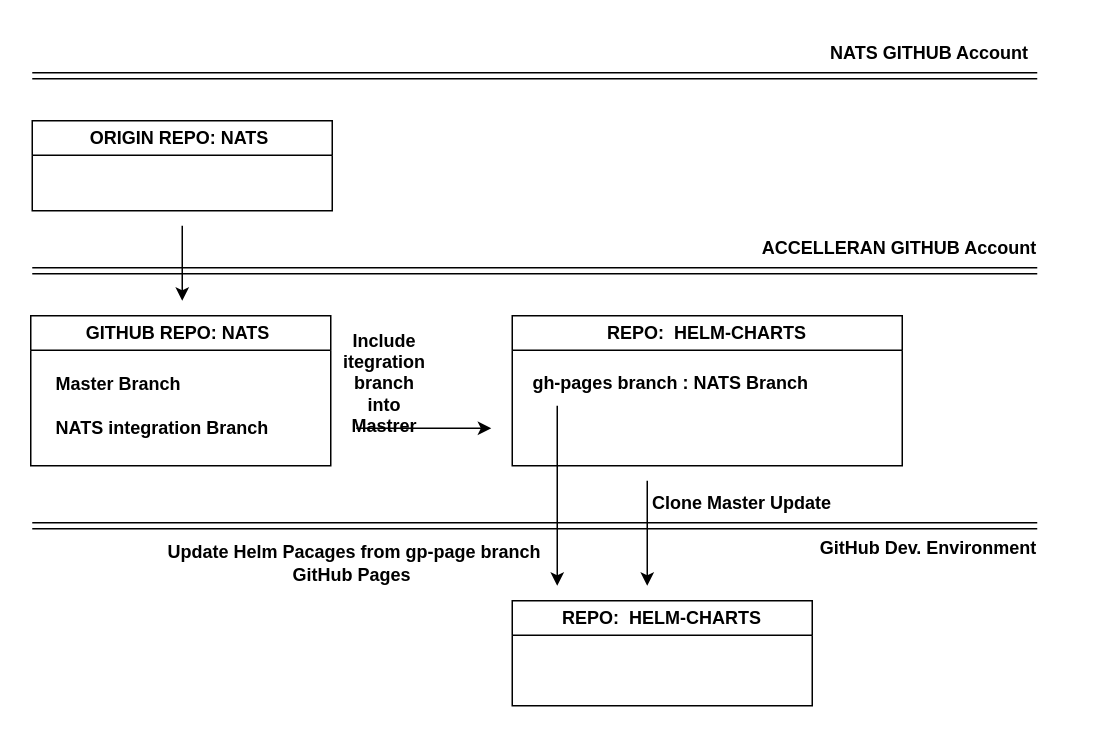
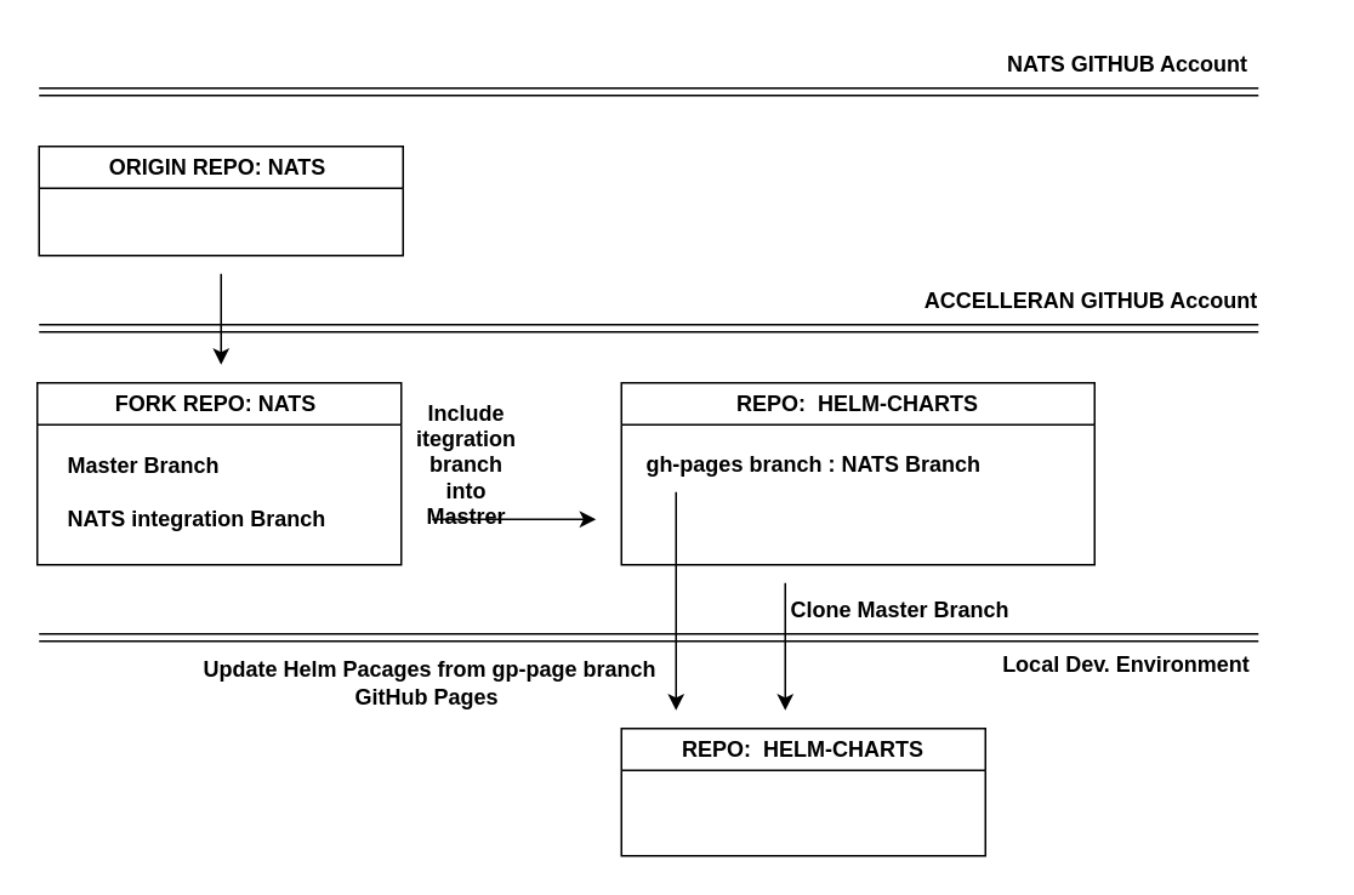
  <mxCell id="0" />
  <mxCell id="1" parent="0" />
  <mxCell id="2" value="ORIGIN REPO: NATS&amp;nbsp;" style="swimlane;whiteSpace=wrap;html=1;" vertex="1" parent="1"><mxGeometry x="21" y="80" width="200" height="60" as="geometry" /></mxCell>
  <mxCell id="3" value="" style="endArrow=classic;html=1;rounded=0;" edge="1" parent="2"><mxGeometry width="50" height="50" relative="1" as="geometry"><mxPoint x="100" y="70" as="sourcePoint" /><mxPoint x="100" y="120" as="targetPoint" /></mxGeometry></mxCell>
  <mxCell id="4" value="" style="shape=link;html=1;rounded=0;" edge="1" parent="1"><mxGeometry width="100" relative="1" as="geometry"><mxPoint x="21" y="50" as="sourcePoint" /><mxPoint x="691" y="50" as="targetPoint" /></mxGeometry></mxCell>
  <mxCell id="5" value="" style="shape=link;html=1;rounded=0;" edge="1" parent="1"><mxGeometry width="100" relative="1" as="geometry"><mxPoint x="21" y="180" as="sourcePoint" /><mxPoint x="691" y="180" as="targetPoint" /></mxGeometry></mxCell>
  <mxCell id="6" value="NATS GITHUB Account&amp;nbsp;" style="text;html=1;strokeColor=none;fillColor=none;align=center;verticalAlign=middle;whiteSpace=wrap;rounded=0;fontStyle=1" vertex="1" parent="1"><mxGeometry x="541" y="20" width="160" height="30" as="geometry" /></mxCell>
  <mxCell id="7" value="ACCELLERAN GITHUB Account&amp;nbsp;" style="text;html=1;strokeColor=none;fillColor=none;align=center;verticalAlign=middle;whiteSpace=wrap;rounded=0;fontStyle=1" vertex="1" parent="1"><mxGeometry x="501" y="150" width="200" height="30" as="geometry" /></mxCell>
- <mxCell id="8" value="GITHUB REPO: NATS&amp;nbsp;" style="swimlane;whiteSpace=wrap;html=1;" vertex="1" parent="1"><mxGeometry x="20" y="210" width="200" height="100" as="geometry" /></mxCell>
+ <mxCell id="8" value="FORK REPO: NATS&amp;nbsp;" style="swimlane;whiteSpace=wrap;html=1;" vertex="1" parent="1"><mxGeometry x="20" y="210" width="200" height="100" as="geometry" /></mxCell>
  <mxCell id="9" value="Master Branch&amp;nbsp;&lt;br&gt;&lt;br&gt;NATS integration Branch&amp;nbsp;" style="text;html=1;strokeColor=none;fillColor=none;align=left;verticalAlign=middle;whiteSpace=wrap;rounded=0;fontStyle=1" vertex="1" parent="8"><mxGeometry x="15" y="40" width="160" height="40" as="geometry" /></mxCell>
  <mxCell id="10" value="&amp;nbsp;REPO:&amp;nbsp; HELM-CHARTS&amp;nbsp;" style="swimlane;whiteSpace=wrap;html=1;" vertex="1" parent="1"><mxGeometry x="341" y="210" width="260" height="100" as="geometry" /></mxCell>
  <mxCell id="11" value="&lt;b&gt;gh-pages branch : NATS Branch&amp;nbsp;&lt;/b&gt;" style="text;html=1;strokeColor=none;fillColor=none;align=center;verticalAlign=middle;whiteSpace=wrap;rounded=0;" vertex="1" parent="10"><mxGeometry x="5" y="30" width="205" height="30" as="geometry" /></mxCell>
  <mxCell id="12" value="" style="endArrow=classic;html=1;rounded=0;" edge="1" parent="10"><mxGeometry width="50" height="50" relative="1" as="geometry"><mxPoint x="30" y="60" as="sourcePoint" /><mxPoint x="30" y="180" as="targetPoint" /></mxGeometry></mxCell>
  <mxCell id="13" value="" style="shape=link;html=1;rounded=0;" edge="1" parent="1"><mxGeometry width="100" relative="1" as="geometry"><mxPoint x="21" y="350" as="sourcePoint" /><mxPoint x="691" y="350" as="targetPoint" /></mxGeometry></mxCell>
- <mxCell id="14" value="GitHub Dev. Environment&amp;nbsp;&amp;nbsp;" style="text;html=1;strokeColor=none;fillColor=none;align=center;verticalAlign=middle;whiteSpace=wrap;rounded=0;fontStyle=1" vertex="1" parent="1"><mxGeometry x="522" y="350" width="200" height="30" as="geometry" /></mxCell>
+ <mxCell id="14" value="Local Dev. Environment&amp;nbsp;&amp;nbsp;" style="text;html=1;strokeColor=none;fillColor=none;align=center;verticalAlign=middle;whiteSpace=wrap;rounded=0;fontStyle=1" vertex="1" parent="1"><mxGeometry x="522" y="350" width="200" height="30" as="geometry" /></mxCell>
  <mxCell id="15" value="&amp;nbsp;REPO:&amp;nbsp; HELM-CHARTS&amp;nbsp;" style="swimlane;whiteSpace=wrap;html=1;" vertex="1" parent="1"><mxGeometry x="341" y="400" width="200" height="70" as="geometry" /></mxCell>
  <mxCell id="16" value="" style="endArrow=classic;html=1;rounded=0;" edge="1" parent="1"><mxGeometry width="50" height="50" relative="1" as="geometry"><mxPoint x="431" y="320" as="sourcePoint" /><mxPoint x="431" y="390" as="targetPoint" /></mxGeometry></mxCell>
- <mxCell id="17" value="Clone Master Update&amp;nbsp;" style="text;html=1;strokeColor=none;fillColor=none;align=center;verticalAlign=middle;whiteSpace=wrap;rounded=0;fontStyle=1" vertex="1" parent="1"><mxGeometry x="431" y="320" width="130" height="30" as="geometry" /></mxCell>
+ <mxCell id="17" value="Clone Master Branch&amp;nbsp;" style="text;html=1;strokeColor=none;fillColor=none;align=center;verticalAlign=middle;whiteSpace=wrap;rounded=0;fontStyle=1" vertex="1" parent="1"><mxGeometry x="431" y="320" width="130" height="30" as="geometry" /></mxCell>
  <mxCell id="18" value="" style="endArrow=classic;html=1;rounded=0;" edge="1" parent="1"><mxGeometry width="50" height="50" relative="1" as="geometry"><mxPoint x="237" y="285" as="sourcePoint" /><mxPoint x="327" y="285" as="targetPoint" /></mxGeometry></mxCell>
  <mxCell id="19" value="Include itegration branch into Mastrer" style="text;html=1;strokeColor=none;fillColor=none;align=center;verticalAlign=middle;whiteSpace=wrap;rounded=0;fontStyle=1" vertex="1" parent="1"><mxGeometry x="226" y="240" width="60" height="30" as="geometry" /></mxCell>
  <mxCell id="20" value="Update Helm Pacages from gp-page branch&lt;br&gt;GitHub Pages&amp;nbsp;" style="text;html=1;strokeColor=none;fillColor=none;align=center;verticalAlign=middle;whiteSpace=wrap;rounded=0;fontStyle=1" vertex="1" parent="1"><mxGeometry x="66" y="360" width="340" height="30" as="geometry" /></mxCell>
